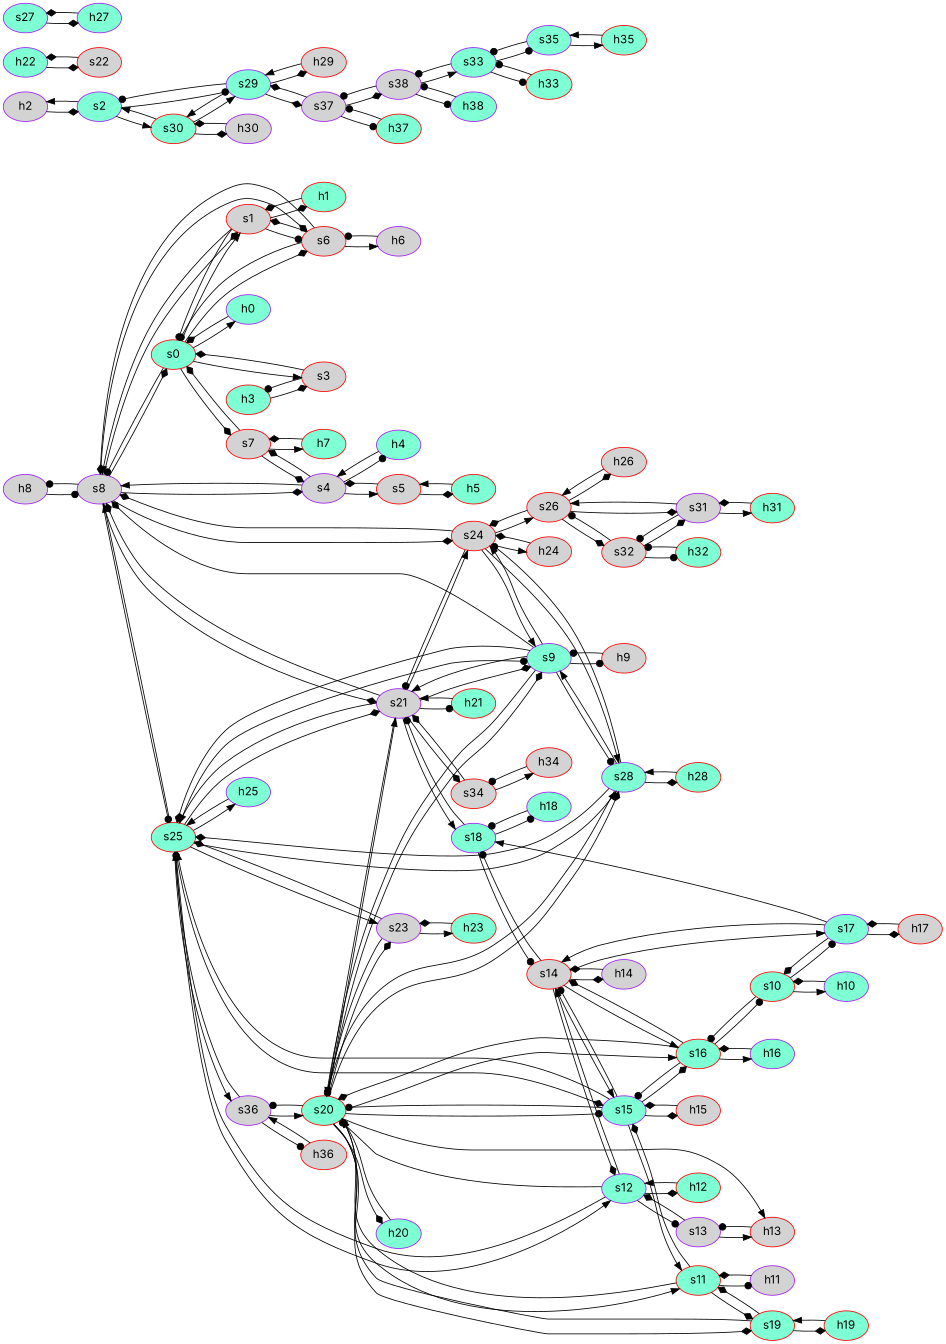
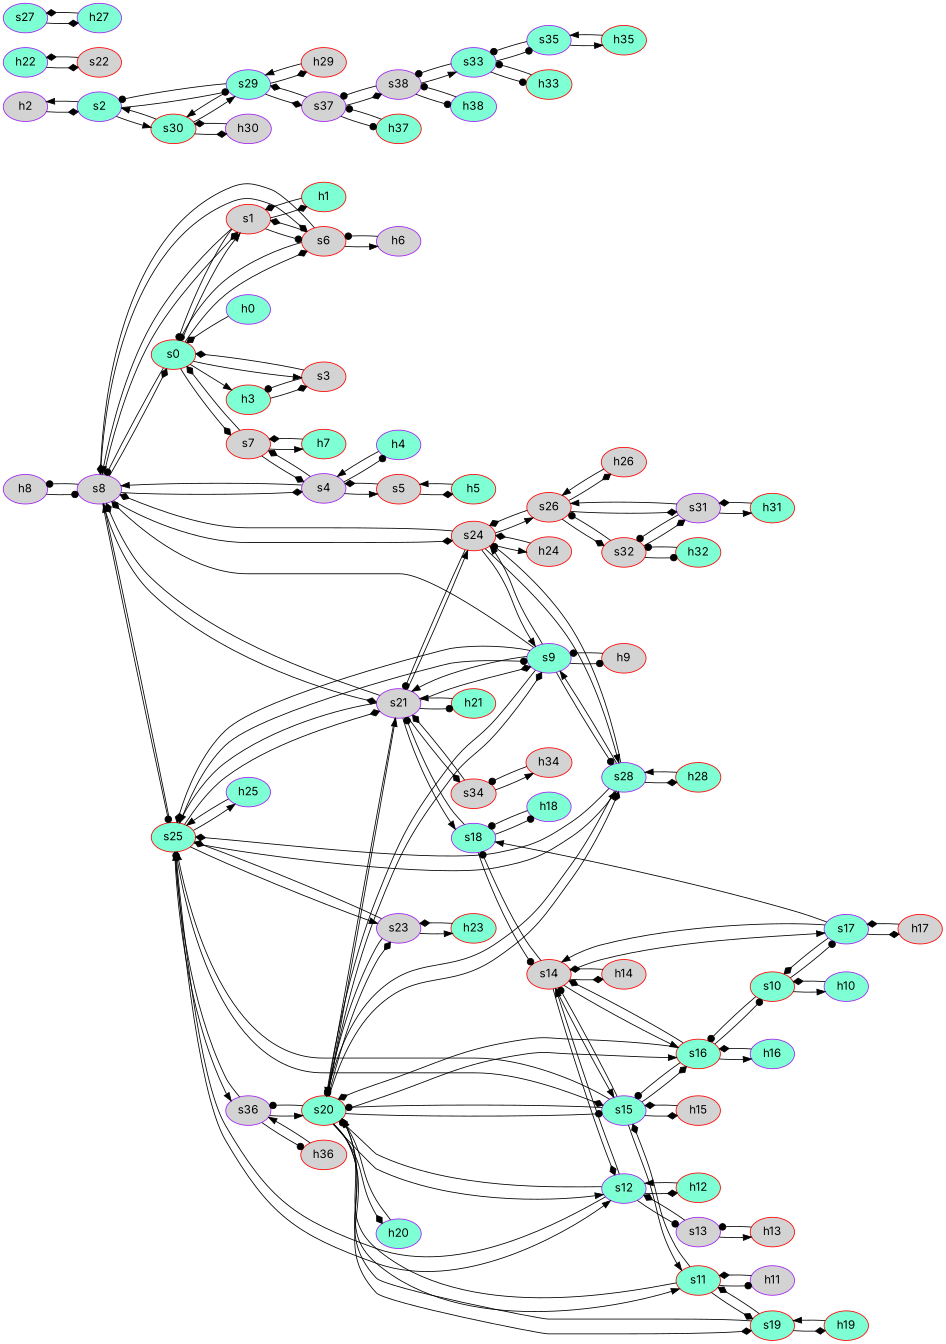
  strict digraph {
    fontname=Inter
    rankdir=LR
    node [color=red fillcolor=aquamarine fontname=Inter style=filled type=host]
    edge [arrowhead=diamond capacity="1Gbps" cost=1 dst_port=1 fontname=Inter src_port=1]
    h8 [color=purple fillcolor=lightgrey ip="111.0.8.8" mac="00:00:00:00:8:8"]
    s8 [color=purple fillcolor=lightgrey type=switch]
    s0 [type=switch]
    s1 [fillcolor=lightgrey type=switch]
    s6 [fillcolor=lightgrey type=switch]
    s4 [color=purple fillcolor=lightgrey type=switch]
    s21 [color=purple fillcolor=lightgrey type=switch]
    s24 [fillcolor=lightgrey type=switch]
    s25 [type=switch]
    s9 [color=purple type=switch]
    h9 [fillcolor=lightgrey ip="111.0.9.9" mac="00:00:00:00:9:9"]
    s28 [color=purple type=switch]
    s20 [type=switch]
    s3 [fillcolor=lightgrey type=switch]
    h0 [color=purple ip="111.0.0.0" mac="00:00:00:00:0:0"]
    s7 [fillcolor=lightgrey type=switch]
    h1 [ip="111.0.1.1" mac="00:00:00:00:1:1"]
    h6 [color=purple fillcolor=lightgrey ip="111.0.6.6" mac="00:00:00:00:6:6"]
    h4 [color=purple ip="111.0.4.4" mac="00:00:00:00:4:4"]
    s5 [fillcolor=lightgrey type=switch]
    h21 [ip="111.0.21.21" mac="00:00:00:00:21:21"]
    s34 [fillcolor=lightgrey type=switch]
    s18 [color=purple type=switch]
    s26 [fillcolor=lightgrey type=switch]
    h24 [fillcolor=lightgrey ip="111.0.24.24" mac="00:00:00:00:24:24"]
    s23 [color=purple fillcolor=lightgrey type=switch]
    s12 [color=purple type=switch]
    s15 [color=purple type=switch]
    h25 [color=purple ip="111.0.25.25" mac="00:00:00:00:25:25"]
    s36 [color=purple fillcolor=lightgrey type=switch]
    h28 [ip="111.0.28.28" mac="00:00:00:00:28:28"]
    h20 [color=purple ip="111.0.20.20" mac="00:00:00:00:20:20"]
    s19 [type=switch]
    s11 [type=switch]
    s16 [type=switch]
    h26 [fillcolor=lightgrey ip="111.0.26.26" mac="00:00:00:00:26:26"]
    s31 [color=purple fillcolor=lightgrey type=switch]
    s32 [fillcolor=lightgrey type=switch]
    h31 [ip="111.0.31.31" mac="00:00:00:00:31:31"]
    h32 [ip="111.0.32.32" mac="00:00:00:00:32:32"]
    h2 [color=purple fillcolor=lightgrey ip="111.0.2.2" mac="00:00:00:00:2:2"]
    s2 [color=purple type=switch]
    s29 [color=purple type=switch]
    s30 [type=switch]
    h29 [fillcolor=lightgrey ip="111.0.29.29" mac="00:00:00:00:29:29"]
    s37 [color=purple fillcolor=lightgrey type=switch]
    h30 [color=purple fillcolor=lightgrey ip="111.0.30.30" mac="00:00:00:00:30:30"]
    h3 [ip="111.0.3.3" mac="00:00:00:00:3:3"]
    h7 [ip="111.0.7.7" mac="00:00:00:00:7:7"]
    h5 [ip="111.0.5.5" mac="00:00:00:00:5:5"]
    h23 [ip="111.0.23.23" mac="00:00:00:00:23:23"]
    h22 [color=purple ip="111.0.22.22" mac="00:00:00:00:22:22"]
    s22 [fillcolor=lightgrey type=switch]
    h34 [fillcolor=lightgrey ip="111.0.34.34" mac="00:00:00:00:34:34"]
    h18 [color=purple ip="111.0.18.18" mac="00:00:00:00:18:18"]
    s14 [fillcolor=lightgrey type=switch]
    s13 [color=purple fillcolor=lightgrey type=switch]
    h12 [ip="111.0.12.12" mac="00:00:00:00:12:12"]
    h15 [fillcolor=lightgrey ip="111.0.15.15" mac="00:00:00:00:15:15"]
    h36 [fillcolor=lightgrey ip="111.0.36.36" mac="00:00:00:00:36:36"]
    h19 [ip="111.0.19.19" mac="00:00:00:00:19:19"]
    h11 [color=purple fillcolor=lightgrey ip="111.0.11.11" mac="00:00:00:00:11:11"]
    s10 [type=switch]
    h16 [color=purple ip="111.0.16.16" mac="00:00:00:00:16:16"]
    s38 [color=purple fillcolor=lightgrey type=switch]
    h37 [ip="111.0.37.37" mac="00:00:00:00:37:37"]
    s35 [color=purple type=switch]
    h35 [ip="111.0.35.35" mac="00:00:00:00:35:35"]
    s33 [color=purple type=switch]
    h33 [ip="111.0.33.33" mac="00:00:00:00:33:33"]
    h38 [color=purple ip="111.0.38.38" mac="00:00:00:00:38:38"]
    s17 [color=purple type=switch]
-   h14 [color=purple fillcolor=lightgrey ip="111.0.14.14" mac="00:00:00:00:14:14"]
+   h14 [fillcolor=lightgrey ip="111.0.14.14" mac="00:00:00:00:14:14"]
    h17 [fillcolor=lightgrey ip="111.0.17.17" mac="00:00:00:00:17:17"]
    h10 [color=purple ip="111.0.10.10" mac="00:00:00:00:10:10"]
    h13 [fillcolor=lightgrey ip="111.0.13.13" mac="00:00:00:00:13:13"]
    s27 [color=purple type=switch]
    h27 [color=purple ip="111.0.27.27" mac="00:00:00:00:27:27"]
    h8 -> s8 [arrowhead=dot]
    s8 -> h8 [arrowhead=dot]
    s8 -> s0 [dst_port=2 src_port=2]
    s8 -> s1 [dst_port=3 src_port=3]
    s8 -> s6 [dst_port=4 src_port=5]
    s8 -> s4 [dst_port=2 src_port=4]
    s8 -> s21 [dst_port=2 src_port=7]
    s8 -> s24 [dst_port=2 src_port=8]
    s8 -> s25 [arrowhead=dot dst_port=2 src_port=9]
    s0 -> s8 [arrowhead=dot dst_port=2 src_port=2]
    s0 -> s1 [arrowhead=normal dst_port=2 src_port=3]
    s0 -> s6 [dst_port=2 src_port=5]
    s0 -> s3 [arrowhead=normal dst_port=2 src_port=4]
-   s0 -> h0 [arrowhead=normal]
+   s0 -> h3 [arrowhead=normal]
    s0 -> s7 [dst_port=2 src_port=6]
    s1 -> s8 [arrowhead=normal dst_port=3 src_port=3]
    s1 -> s0 [arrowhead=dot dst_port=3 src_port=2]
    s1 -> s6 [arrowhead=dot dst_port=3 src_port=4]
    s1 -> h1
    s6 -> s8 [dst_port=5 src_port=4]
    s6 -> s0 [arrowhead=dot dst_port=5 src_port=2]
    s6 -> s1 [dst_port=4 src_port=3]
    s6 -> h6 [arrowhead=normal]
    s4 -> s8 [arrowhead=normal dst_port=4 src_port=2]
    s4 -> s7 [dst_port=3 src_port=4]
    s4 -> h4 [arrowhead=dot]
    s4 -> s5 [arrowhead=normal dst_port=2 src_port=3]
    s21 -> s8 [dst_port=7 src_port=2]
    s21 -> s24 [arrowhead=normal dst_port=4 src_port=7]
    s21 -> s25 [arrowhead=normal dst_port=6 src_port=8]
    s21 -> s9 [dst_port=4 src_port=3]
    s21 -> s20 [arrowhead=normal dst_port=9 src_port=5]
    s21 -> h21 [arrowhead=dot]
    s21 -> s34 [dst_port=2 src_port=6]
    s21 -> s18 [arrowhead=normal dst_port=4 src_port=4]
    s24 -> s8 [dst_port=8 src_port=2]
    s24 -> s21 [arrowhead=dot dst_port=7 src_port=4]
    s24 -> s9 [arrowhead=normal dst_port=5 src_port=3]
    s24 -> s28 [arrowhead=normal dst_port=4 src_port=6]
    s24 -> s26 [arrowhead=normal dst_port=2 src_port=5]
    s24 -> h24 [arrowhead=normal]
    s25 -> s8 [arrowhead=normal dst_port=9 src_port=2]
    s25 -> s21 [dst_port=8 src_port=6]
    s25 -> s9 [arrowhead=dot dst_port=6 src_port=3]
    s25 -> s28 [arrowhead=normal dst_port=5 src_port=9]
    s25 -> s23 [arrowhead=normal dst_port=3 src_port=7]
    s25 -> s12 [arrowhead=normal dst_port=2 src_port=4]
    s25 -> s15 [dst_port=5 src_port=5]
    s25 -> h25 [arrowhead=normal]
    s25 -> s36 [arrowhead=normal dst_port=3 src_port=8]
    s9 -> s8 [dst_port=6 src_port=2]
    s9 -> s21 [arrowhead=normal dst_port=3 src_port=4]
    s9 -> s24 [arrowhead=normal dst_port=3 src_port=5]
    s9 -> s25 [dst_port=3 src_port=6]
    s9 -> h9 [arrowhead=dot]
    s9 -> s28 [arrowhead=dot dst_port=2 src_port=7]
    s9 -> s20 [arrowhead=normal dst_port=2 src_port=3]
    h9 -> s9 [arrowhead=dot]
    s28 -> s24 [arrowhead=dot dst_port=6 src_port=4]
    s28 -> s25 [dst_port=9 src_port=5]
    s28 -> s9 [arrowhead=normal dst_port=7 src_port=2]
    s28 -> s20 [arrowhead=dot dst_port=11 src_port=3]
    s28 -> h28
    s20 -> s21 [arrowhead=normal dst_port=5 src_port=9]
    s20 -> s9 [dst_port=3 src_port=2]
    s20 -> s28 [dst_port=3 src_port=11]
    s20 -> s23 [dst_port=2 src_port=10]
-   s20 -> h13 [arrowhead=normal dst_port=3 src_port=4]
+   s20 -> s12 [arrowhead=normal dst_port=3 src_port=4]
    s20 -> s15 [arrowhead=dot dst_port=6 src_port=5]
    s20 -> s36 [arrowhead=dot dst_port=2 src_port=8]
    s20 -> h20
    s20 -> s19 [dst_port=3 src_port=7]
    s20 -> s11 [arrowhead=normal dst_port=3 src_port=3]
    s20 -> s16 [arrowhead=normal dst_port=5 src_port=6]
    s3 -> s0 [dst_port=4 src_port=2]
    s3 -> h3 [arrowhead=dot]
    h0 -> s0
    s7 -> s0 [dst_port=6 src_port=2]
    s7 -> s4 [dst_port=4 src_port=3]
    s7 -> h7 [arrowhead=normal]
    h1 -> s1
    h6 -> s6 [arrowhead=dot]
    h4 -> s4 [arrowhead=normal]
    s5 -> s4 [dst_port=3 src_port=2]
    s5 -> h5
    h21 -> s21 [arrowhead=normal]
    s34 -> s21 [dst_port=6 src_port=2]
    s34 -> h34 [arrowhead=normal]
    s18 -> s21 [arrowhead=dot dst_port=4 src_port=4]
    s18 -> h18 [arrowhead=dot]
    s18 -> s14 [arrowhead=dot dst_port=5 src_port=2]
    s26 -> s24 [dst_port=5 src_port=2]
    s26 -> h26
    s26 -> s31 [dst_port=2 src_port=4]
    s26 -> s32 [dst_port=2 src_port=3]
    h24 -> s24
    s23 -> s25 [dst_port=7 src_port=3]
    s23 -> s20 [dst_port=10 src_port=2]
    s23 -> h23 [arrowhead=normal]
    s12 -> s25 [arrowhead=dot dst_port=4 src_port=2]
    s12 -> s20 [arrowhead=dot dst_port=4 src_port=3]
    s12 -> s14 [arrowhead=normal dst_port=2 src_port=5]
    s12 -> s13 [arrowhead=dot dst_port=2 src_port=4]
    s12 -> h12
    s15 -> s25 [arrowhead=normal dst_port=5 src_port=5]
    s15 -> s20 [arrowhead=dot dst_port=5 src_port=6]
    s15 -> s11 [arrowhead=normal dst_port=4 src_port=2]
    s15 -> s16 [dst_port=4 src_port=4]
    s15 -> s14 [arrowhead=dot dst_port=6 src_port=3]
    s15 -> h15
    h25 -> s25 [arrowhead=normal]
    s36 -> s25 [arrowhead=normal dst_port=8 src_port=3]
    s36 -> s20 [arrowhead=normal dst_port=8 src_port=2]
    s36 -> h36 [arrowhead=dot]
    h28 -> s28 [arrowhead=normal]
    h20 -> s20 [arrowhead=normal]
    s19 -> s20 [arrowhead=normal dst_port=7 src_port=3]
    s19 -> s11 [dst_port=2 src_port=2]
    s19 -> h19
    s11 -> s20 [dst_port=3 src_port=3]
    s11 -> s15 [dst_port=2 src_port=4]
    s11 -> s19 [dst_port=2 src_port=2]
    s11 -> h11 [arrowhead=dot]
    s16 -> s20 [dst_port=6 src_port=5]
    s16 -> s15 [arrowhead=dot dst_port=4 src_port=4]
    s16 -> s14 [dst_port=3 src_port=3]
    s16 -> s10 [arrowhead=dot dst_port=2 src_port=2]
    s16 -> h16 [arrowhead=normal]
    h26 -> s26 [arrowhead=normal]
    s31 -> s26 [arrowhead=normal dst_port=4 src_port=2]
    s31 -> s32 [arrowhead=dot dst_port=3 src_port=3]
    s31 -> h31 [arrowhead=normal]
    s32 -> s26 [arrowhead=dot dst_port=3 src_port=2]
    s32 -> s31 [dst_port=3 src_port=3]
    s32 -> h32 [arrowhead=dot]
    h31 -> s31
    h32 -> s32 [arrowhead=dot]
    h2 -> s2
    s2 -> h2 [arrowhead=normal]
    s2 -> s29 [arrowhead=dot dst_port=2 src_port=2]
    s2 -> s30 [arrowhead=normal dst_port=2 src_port=3]
    s29 -> s2 [arrowhead=dot dst_port=2 src_port=2]
    s29 -> s30 [arrowhead=normal dst_port=3 src_port=4]
    s29 -> h29
    s29 -> s37 [dst_port=2 src_port=3]
    s30 -> s2 [arrowhead=normal dst_port=3 src_port=2]
    s30 -> s29 [arrowhead=normal dst_port=4 src_port=3]
    s30 -> h30
    h29 -> s29 [arrowhead=normal]
    s37 -> s29 [dst_port=3 src_port=2]
    s37 -> s38 [dst_port=3 src_port=3]
    s37 -> h37 [arrowhead=dot]
    h30 -> s30
    h3 -> s3
    h7 -> s7
    h5 -> s5 [arrowhead=normal]
    h23 -> s23
    h22 -> s22
    s22 -> h22
    h34 -> s34 [arrowhead=dot]
    h18 -> s18 [arrowhead=dot]
    s14 -> s18 [arrowhead=dot dst_port=2 src_port=5]
    s14 -> s12 [dst_port=5 src_port=2]
    s14 -> s15 [arrowhead=normal dst_port=3 src_port=6]
    s14 -> s16 [arrowhead=normal dst_port=3 src_port=3]
    s14 -> s17 [arrowhead=normal dst_port=3 src_port=4]
    s14 -> h14
    s13 -> s12 [dst_port=4 src_port=2]
    s13 -> h13 [arrowhead=normal]
    h12 -> s12 [arrowhead=normal]
    h15 -> s15
    h36 -> s36 [arrowhead=normal]
    h19 -> s19 [arrowhead=normal]
    h11 -> s11
    s10 -> s16 [arrowhead=dot dst_port=2 src_port=2]
    s10 -> s17 [arrowhead=dot dst_port=2 src_port=3]
    s10 -> h10 [arrowhead=normal]
    h16 -> s16
    s38 -> s37 [arrowhead=dot dst_port=3 src_port=3]
    s38 -> s33 [arrowhead=normal dst_port=3 src_port=2]
    s38 -> h38 [arrowhead=dot]
    h37 -> s37 [arrowhead=dot]
    s35 -> h35 [arrowhead=normal]
    s35 -> s33 [arrowhead=dot dst_port=2 src_port=2]
    h35 -> s35 [arrowhead=normal]
    s33 -> s38 [arrowhead=dot dst_port=2 src_port=3]
    s33 -> s35 [arrowhead=dot dst_port=2 src_port=2]
    s33 -> h33 [arrowhead=dot]
    h33 -> s33 [arrowhead=dot]
    h38 -> s38 [arrowhead=dot]
    s17 -> s18 [arrowhead=normal dst_port=3 src_port=4]
    s17 -> s14 [arrowhead=normal dst_port=4 src_port=3]
    s17 -> s10 [dst_port=3 src_port=2]
    s17 -> h17
    h14 -> s14
    h17 -> s17
    h10 -> s10
    h13 -> s13 [arrowhead=dot]
    s27 -> h27
    h27 -> s27
  }
